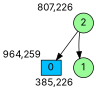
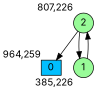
  digraph {
    bgcolor=white
    fontname=Inter
    node [fillcolor=palegreen fixedsize=true fontname=Inter shape=circle style=filled]
    edge [fontname=Inter]
    0 [fillcolor=deepskyblue height=0.3 shape=box width=0.4 xlabel="964,259"]
    2 [height=0.3 width=0.4 xlabel="807,226"]
    1 [height=0.3 width=0.4 xlabel="385,226"]
    2 -> 0
    2 -> 1
+   1 -> 2
  }
